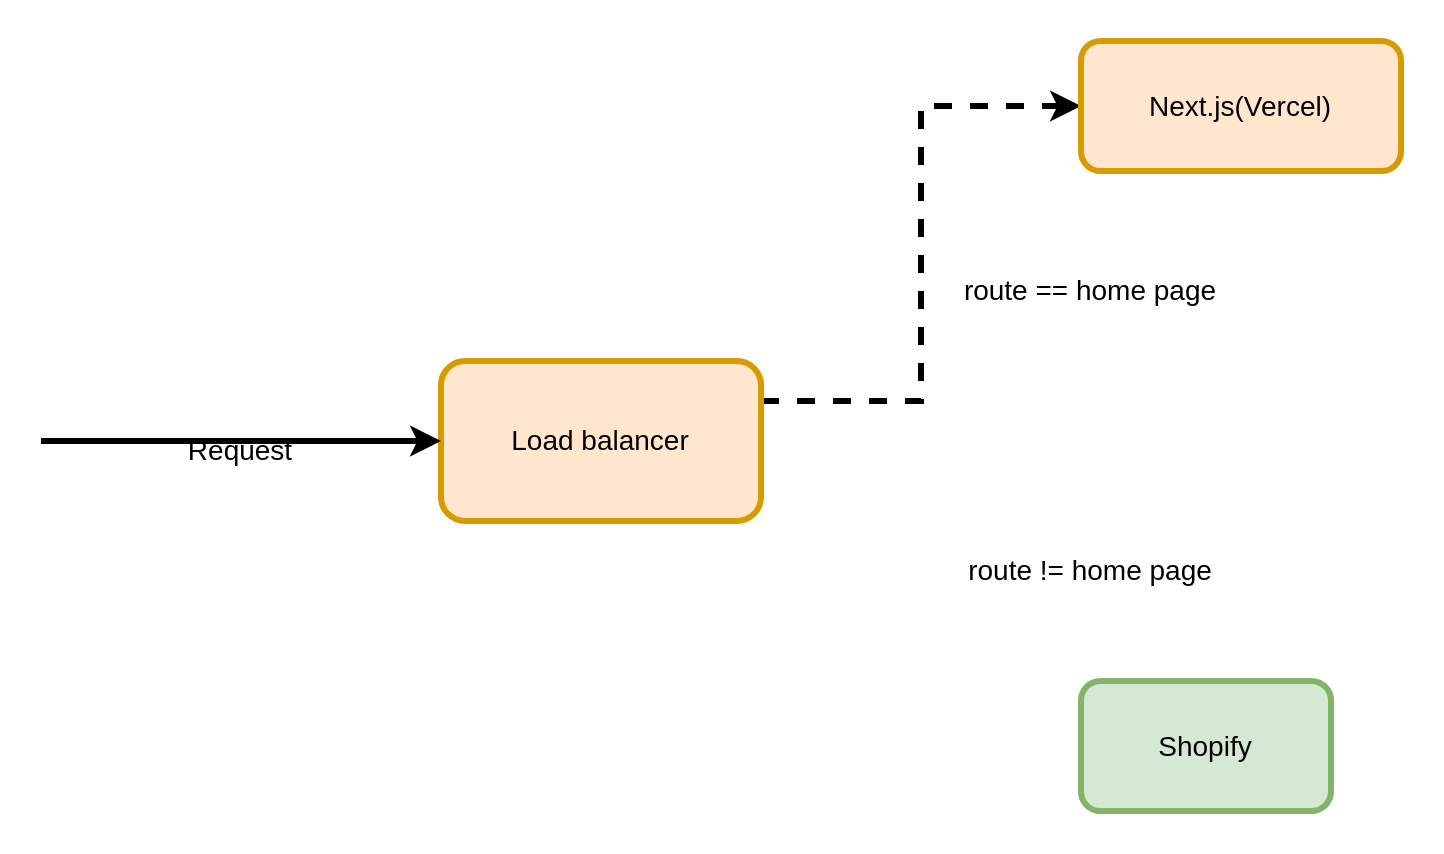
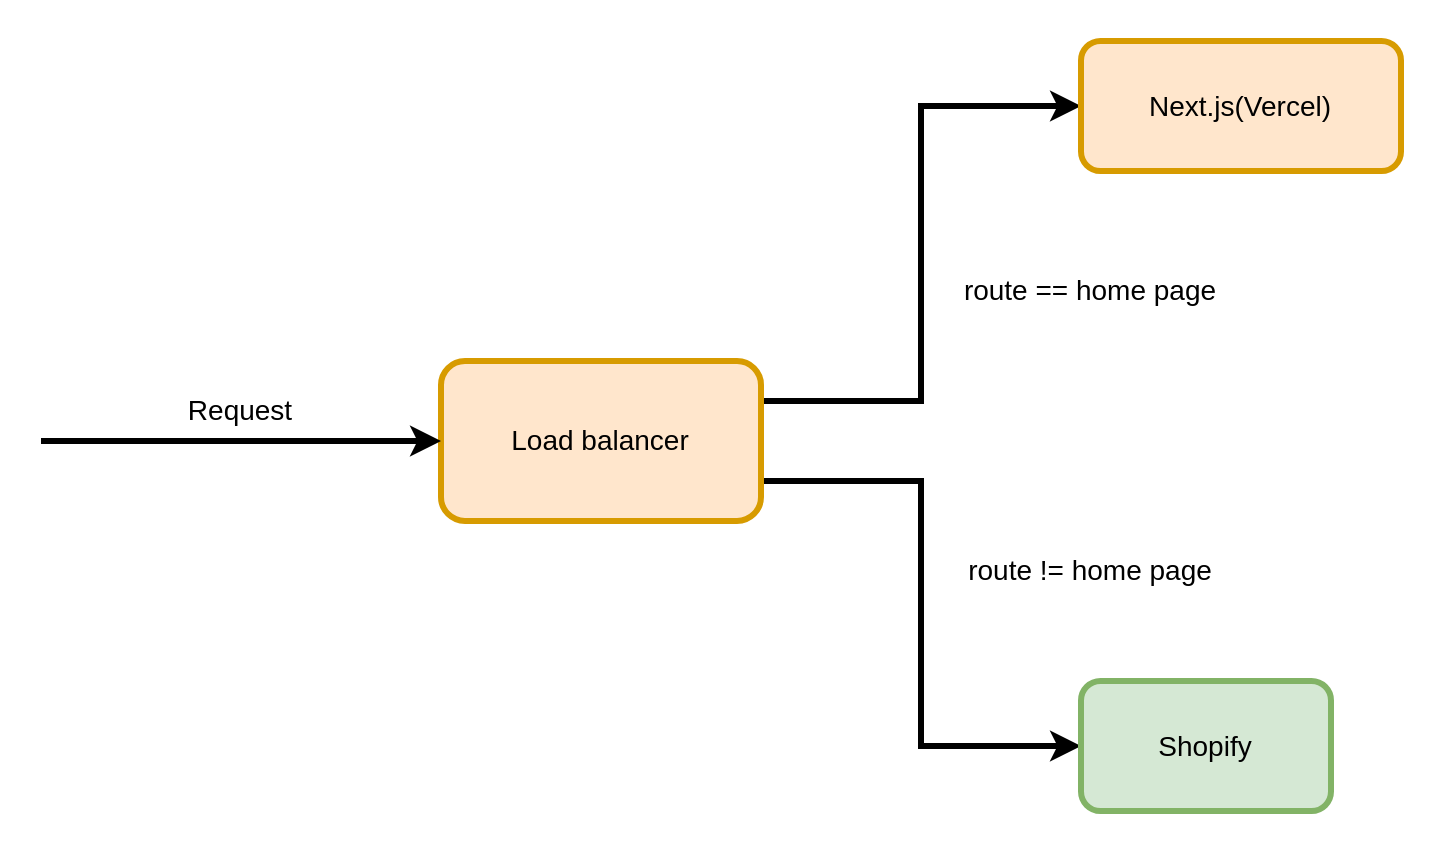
  <mxCell id="0" style=";html=1;" />
  <mxCell id="1" style=";html=1;" parent="0" />
- <mxCell id="2" style="edgeStyle=orthogonalEdgeStyle;rounded=0;orthogonalLoop=1;jettySize=auto;html=1;exitX=1;exitY=0.25;exitDx=0;exitDy=0;entryX=0;entryY=0.5;entryDx=0;entryDy=0;strokeWidth=3;dashed=1;" edge="1" parent="1" source="4" target="6"><mxGeometry relative="1" as="geometry" /></mxCell>
+ <mxCell id="2" style="edgeStyle=orthogonalEdgeStyle;rounded=0;orthogonalLoop=1;jettySize=auto;html=1;exitX=1;exitY=0.25;exitDx=0;exitDy=0;entryX=0;entryY=0.5;entryDx=0;entryDy=0;strokeWidth=3;" edge="1" parent="1" source="4" target="6"><mxGeometry relative="1" as="geometry" /></mxCell>
+ <mxCell id="3" style="edgeStyle=orthogonalEdgeStyle;rounded=0;orthogonalLoop=1;jettySize=auto;html=1;exitX=1;exitY=0.75;exitDx=0;exitDy=0;entryX=0;entryY=0.5;entryDx=0;entryDy=0;strokeWidth=3;" edge="1" parent="1" source="4" target="5"><mxGeometry relative="1" as="geometry" /></mxCell>
  <mxCell id="4" value="&lt;font style=&quot;font-size: 14px;&quot;&gt;Load balancer&lt;/font&gt;" style="rounded=1;whiteSpace=wrap;html=1;strokeWidth=3;fillColor=#ffe6cc;strokeColor=#d79b00;" vertex="1" parent="1"><mxGeometry x="220" y="180" width="160" height="80" as="geometry" /></mxCell>
  <mxCell id="5" value="&lt;span style=&quot;font-size: 14px;&quot;&gt;Shopify&lt;/span&gt;" style="rounded=1;whiteSpace=wrap;html=1;strokeWidth=3;fillColor=#d5e8d4;strokeColor=#82b366;" vertex="1" parent="1"><mxGeometry x="540" y="340" width="125" height="65" as="geometry" /></mxCell>
  <mxCell id="6" value="&lt;span style=&quot;font-size: 14px;&quot;&gt;Next.js(Vercel)&lt;/span&gt;" style="rounded=1;whiteSpace=wrap;html=1;strokeWidth=3;fillColor=#ffe6cc;strokeColor=#d79b00;" vertex="1" parent="1"><mxGeometry x="540" y="20" width="160" height="65" as="geometry" /></mxCell>
  <mxCell id="7" value="" style="endArrow=classic;html=1;rounded=0;entryX=0;entryY=0.5;entryDx=0;entryDy=0;strokeWidth=3;" edge="1" parent="1" target="4"><mxGeometry width="50" height="50" relative="1" as="geometry"><mxPoint x="20" y="220" as="sourcePoint" /><mxPoint x="300" y="190" as="targetPoint" /></mxGeometry></mxCell>
- <mxCell id="8" value="&lt;span style=&quot;font-size: 14px;&quot;&gt;Request&lt;/span&gt;" style="text;html=1;align=center;verticalAlign=middle;whiteSpace=wrap;rounded=0;" vertex="1" parent="1"><mxGeometry x="90" y="210" width="60" height="30" as="geometry" /></mxCell>
+ <mxCell id="8" value="&lt;span style=&quot;font-size: 14px;&quot;&gt;Request&lt;/span&gt;" style="text;html=1;align=center;verticalAlign=middle;whiteSpace=wrap;rounded=0;" vertex="1" parent="1"><mxGeometry x="90" y="190" width="60" height="30" as="geometry" /></mxCell>
  <mxCell id="9" value="&lt;span style=&quot;font-size: 14px;&quot;&gt;route == home page&lt;/span&gt;" style="text;html=1;align=center;verticalAlign=middle;whiteSpace=wrap;rounded=0;" vertex="1" parent="1"><mxGeometry x="480" y="130" width="130" height="30" as="geometry" /></mxCell>
  <mxCell id="10" value="&lt;span style=&quot;font-size: 14px;&quot;&gt;route != home page&lt;/span&gt;" style="text;html=1;align=center;verticalAlign=middle;whiteSpace=wrap;rounded=0;" vertex="1" parent="1"><mxGeometry x="480" y="270" width="130" height="30" as="geometry" /></mxCell>
